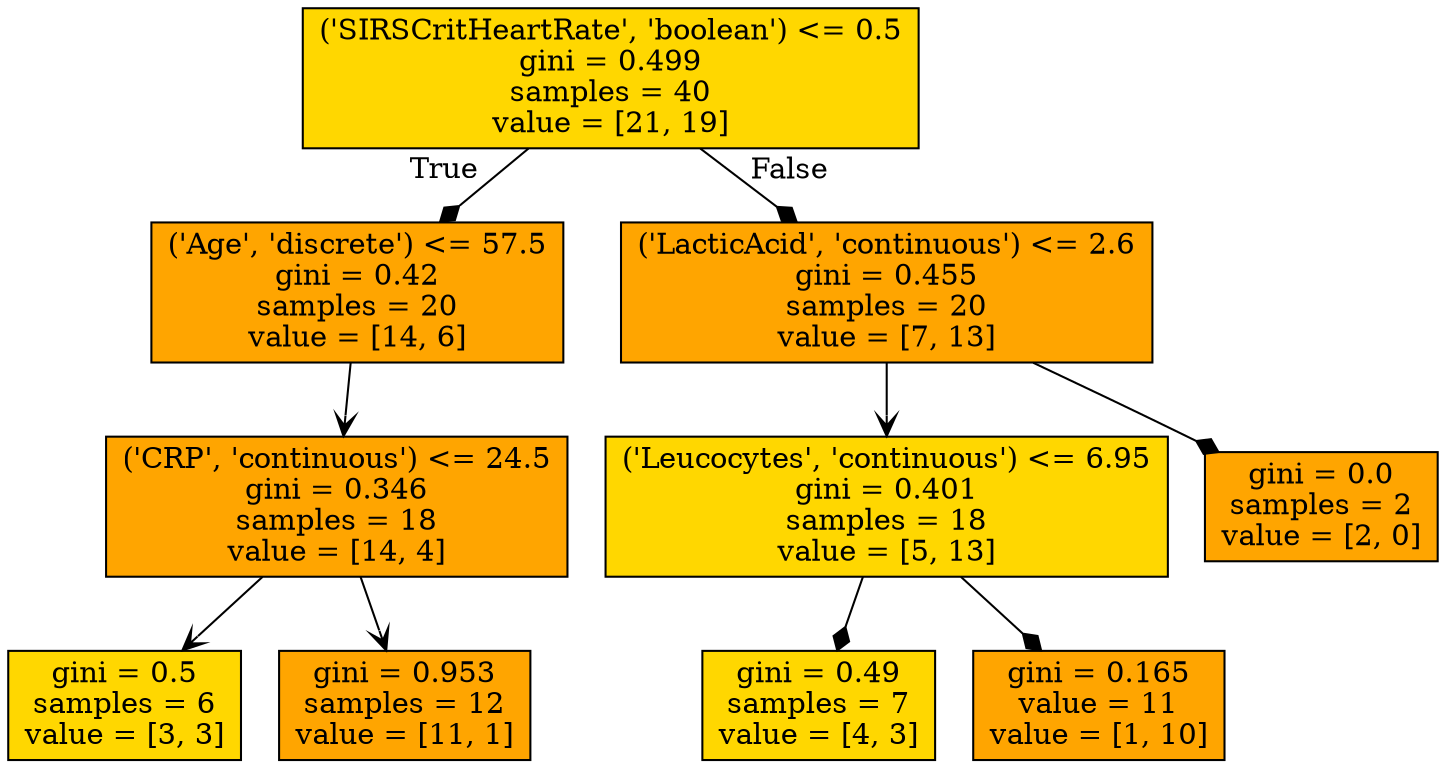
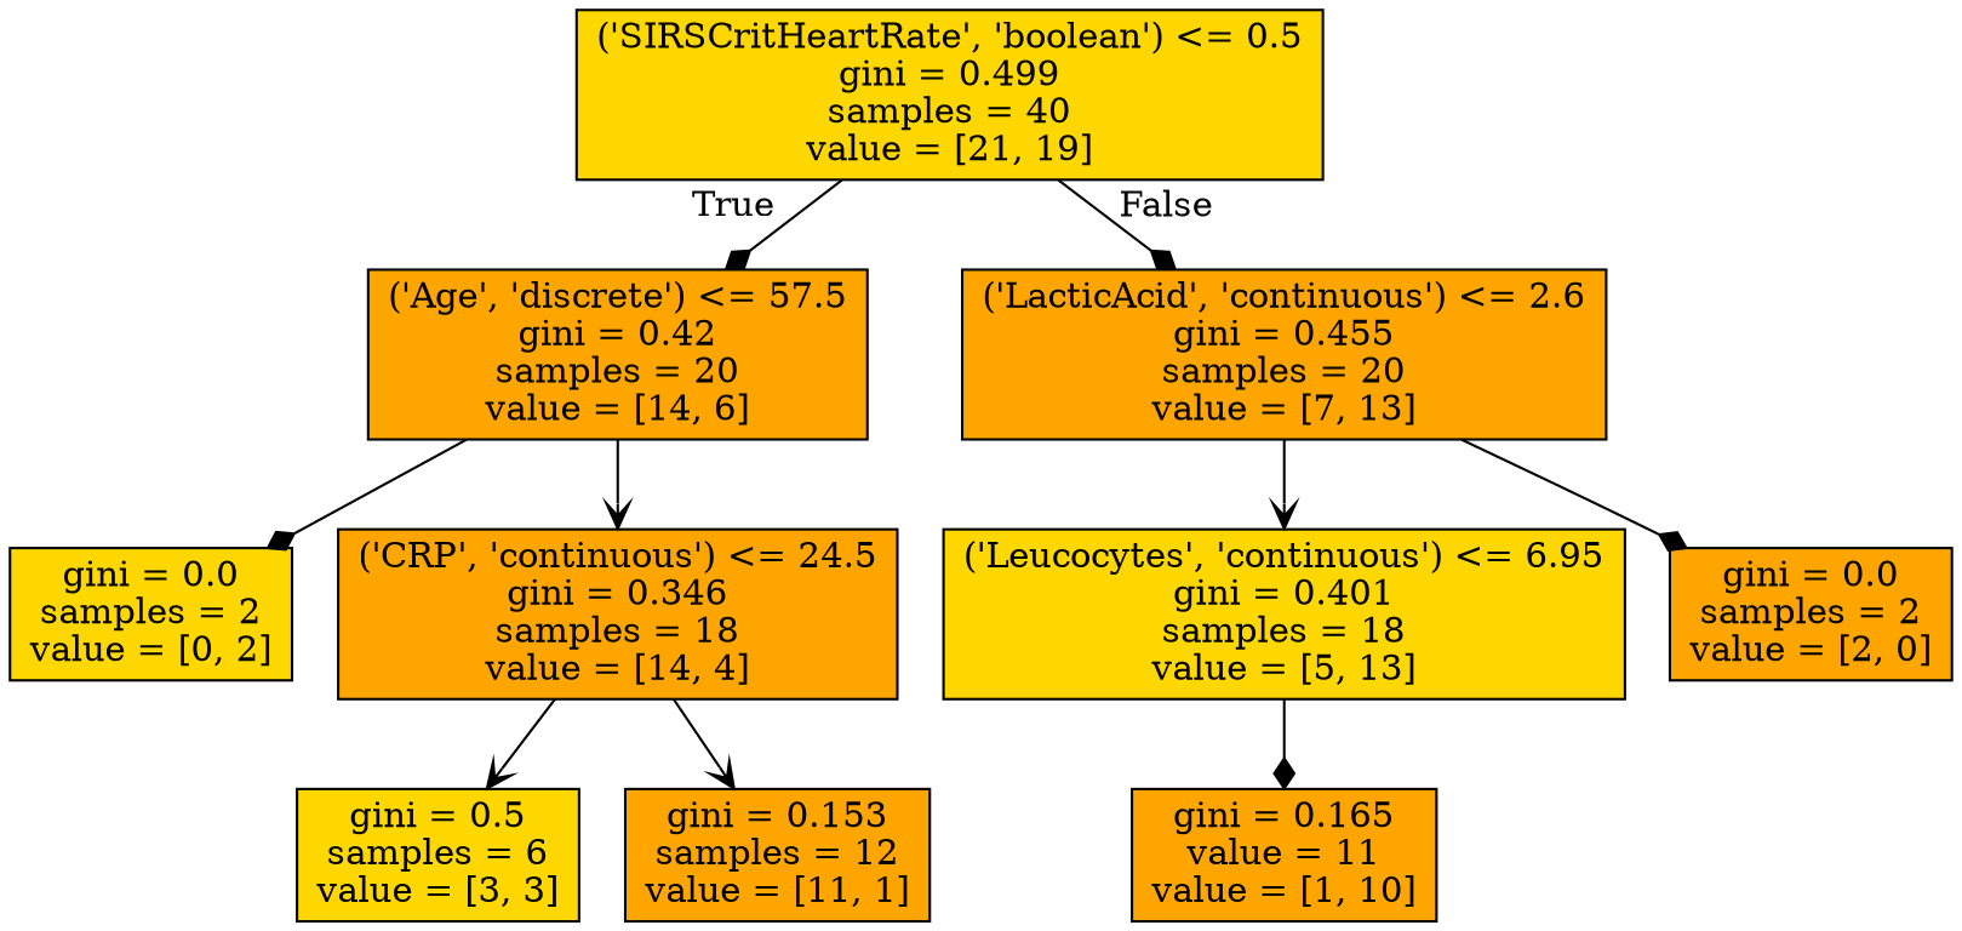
  digraph {
    node [fillcolor=orange shape=box style=filled]
    edge [arrowhead=diamond]
    n1 [fillcolor=gold label="('SIRSCritHeartRate', 'boolean') <= 0.5\ngini = 0.499\nsamples = 40\nvalue = [21, 19]"]
    n2 [label="('Age', 'discrete') <= 57.5\ngini = 0.42\nsamples = 20\nvalue = [14, 6]"]
    n3 [label="('LacticAcid', 'continuous') <= 2.6\ngini = 0.455\nsamples = 20\nvalue = [7, 13]"]
+   n4 [fillcolor=gold label="gini = 0.0\nsamples = 2\nvalue = [0, 2]"]
    n5 [label="('CRP', 'continuous') <= 24.5\ngini = 0.346\nsamples = 18\nvalue = [14, 4]"]
    n6 [fillcolor=gold label="('Leucocytes', 'continuous') <= 6.95\ngini = 0.401\nsamples = 18\nvalue = [5, 13]"]
    n7 [label="gini = 0.0\nsamples = 2\nvalue = [2, 0]"]
    n8 [fillcolor=gold label="gini = 0.5\nsamples = 6\nvalue = [3, 3]"]
-   n9 [label="gini = 0.953\nsamples = 12\nvalue = [11, 1]"]
-   n10 [fillcolor=gold label="gini = 0.49\nsamples = 7\nvalue = [4, 3]"]
+   n9 [label="gini = 0.153\nsamples = 12\nvalue = [11, 1]"]
    n11 [label="gini = 0.165\nvalue = 11\nvalue = [1, 10]"]
    n1 -> n2 [headlabel=True labelangle=45 labeldistance=2.5]
    n1 -> n3 [headlabel=False labelangle=-45 labeldistance=2.5]
+   n2 -> n4
    n2 -> n5 [arrowhead=vee]
    n3 -> n6 [arrowhead=vee]
    n3 -> n7
    n5 -> n8 [arrowhead=vee]
    n5 -> n9 [arrowhead=vee]
-   n6 -> n10
    n6 -> n11
  }
